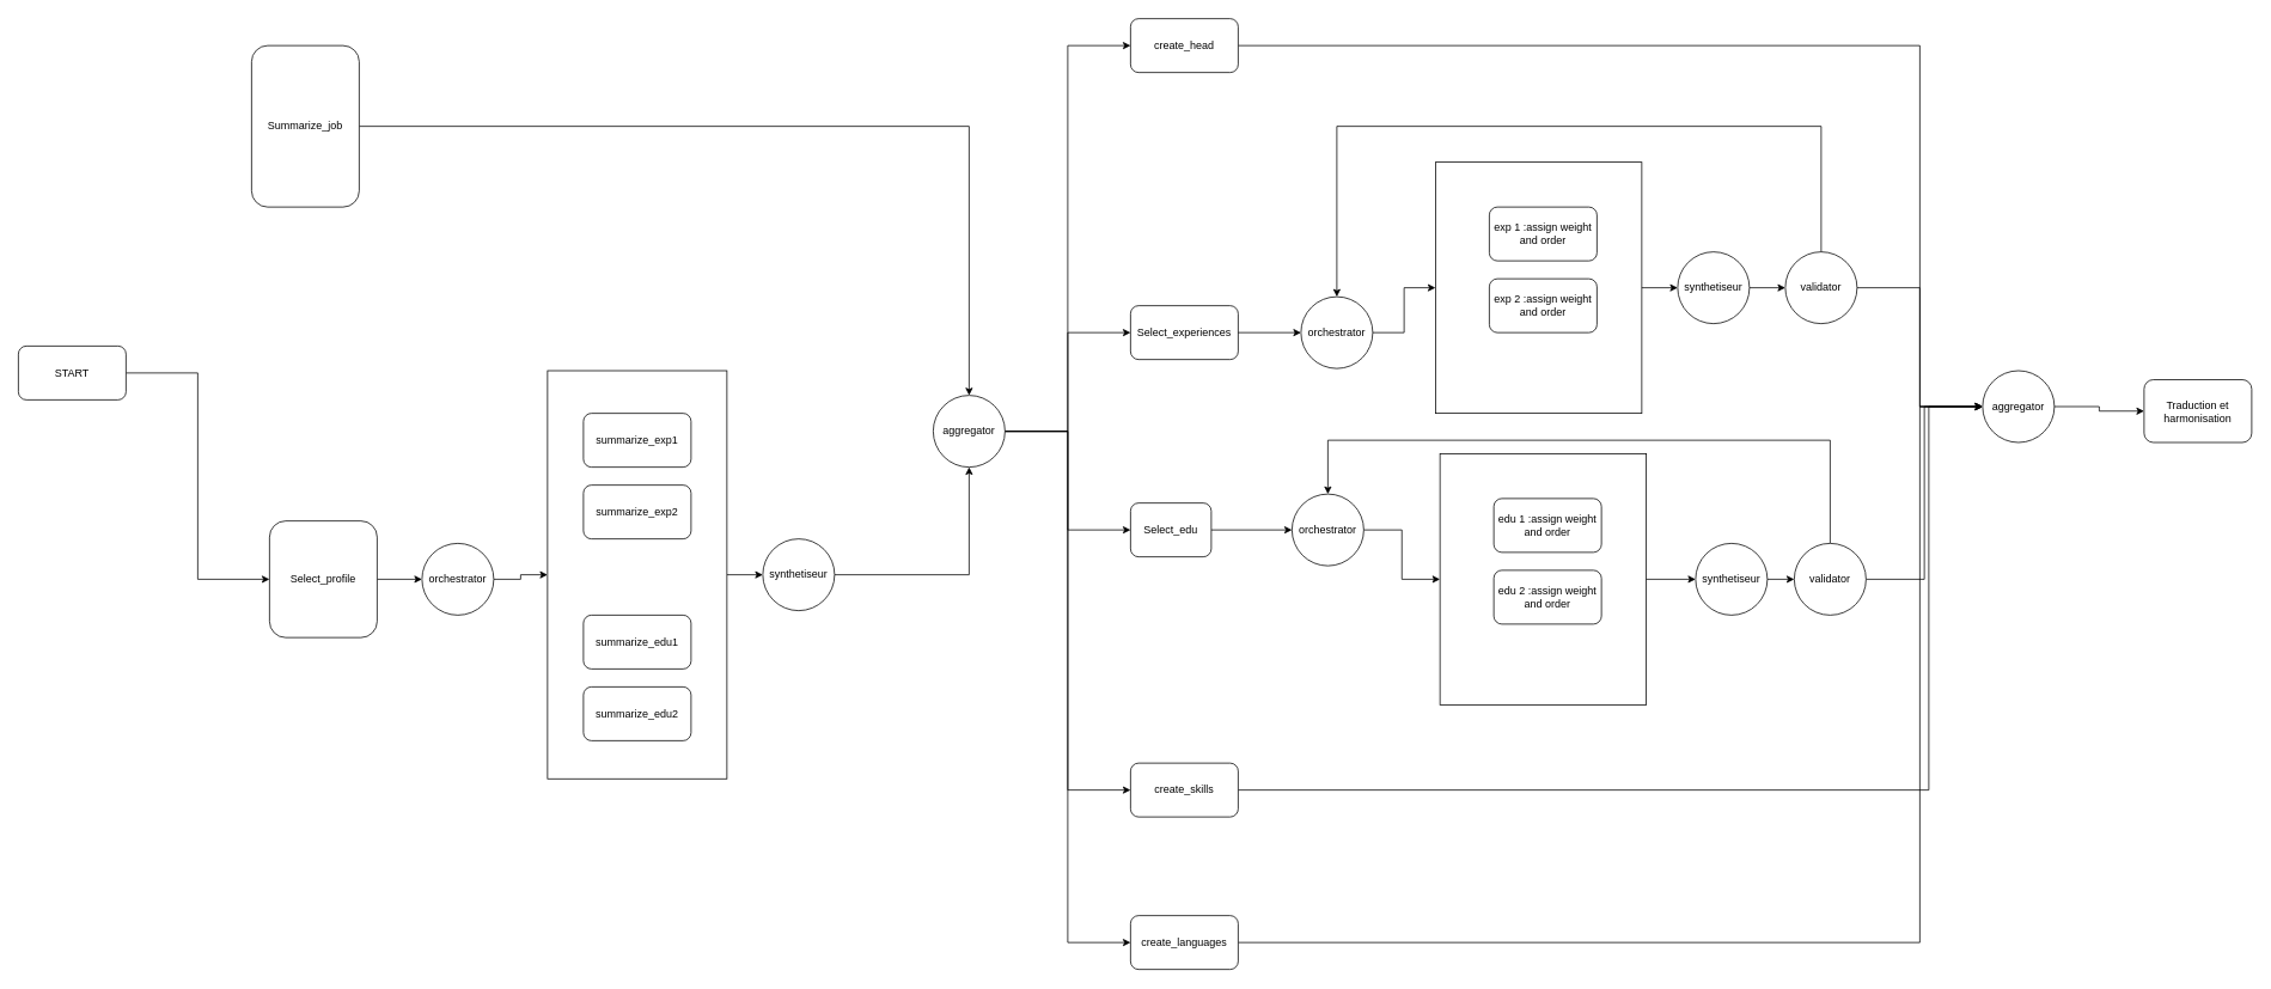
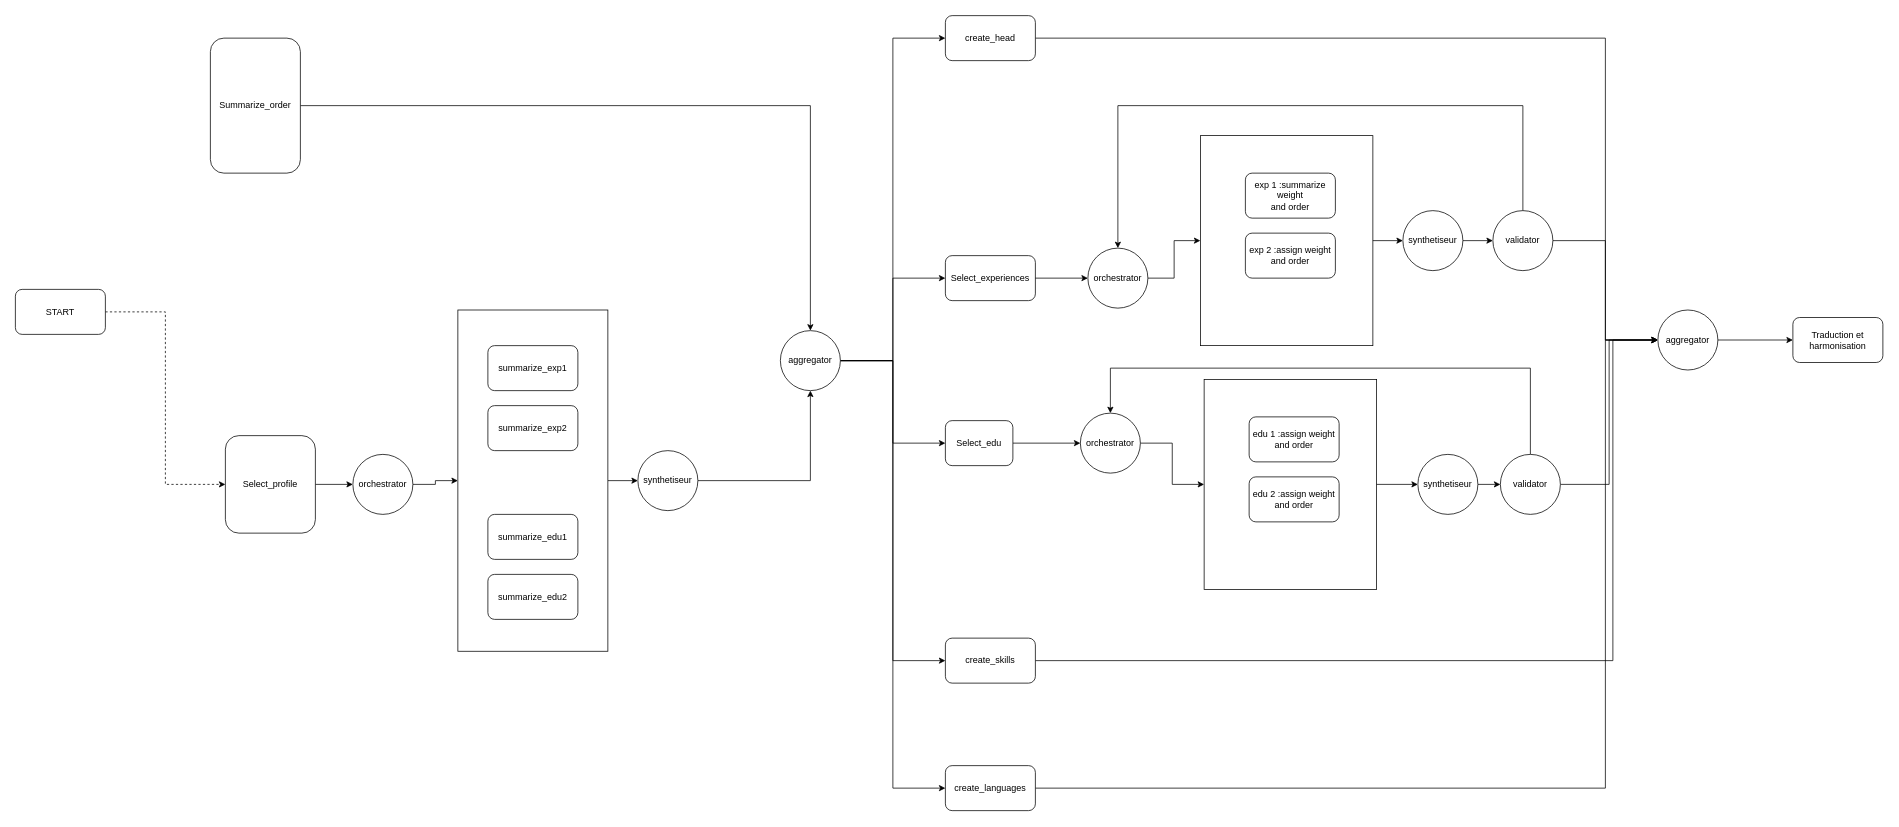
  <mxCell id="0" />
  <mxCell id="1" parent="0" />
  <mxCell id="2" style="edgeStyle=orthogonalEdgeStyle;rounded=0;orthogonalLoop=1;jettySize=auto;html=1;exitX=1;exitY=0.5;exitDx=0;exitDy=0;entryX=0;entryY=0.5;entryDx=0;entryDy=0;" edge="1" parent="1" source="3" target="26"><mxGeometry relative="1" as="geometry" /></mxCell>
  <mxCell id="3" value="" style="rounded=0;whiteSpace=wrap;html=1;" vertex="1" parent="1"><mxGeometry x="610" y="412.5" width="200" height="455" as="geometry" /></mxCell>
  <mxCell id="4" style="edgeStyle=orthogonalEdgeStyle;rounded=0;orthogonalLoop=1;jettySize=auto;html=1;exitX=1;exitY=0.5;exitDx=0;exitDy=0;entryX=0.5;entryY=0;entryDx=0;entryDy=0;" edge="1" parent="1" source="5" target="22"><mxGeometry relative="1" as="geometry" /></mxCell>
- <mxCell id="5" value="Summarize_job" style="rounded=1;whiteSpace=wrap;html=1;" vertex="1" parent="1"><mxGeometry x="280" y="50" width="120" height="180" as="geometry" /></mxCell>
+ <mxCell id="5" value="Summarize_order" style="rounded=1;whiteSpace=wrap;html=1;" vertex="1" parent="1"><mxGeometry x="280" y="50" width="120" height="180" as="geometry" /></mxCell>
  <mxCell id="6" style="edgeStyle=orthogonalEdgeStyle;rounded=0;orthogonalLoop=1;jettySize=auto;html=1;exitX=1;exitY=0.5;exitDx=0;exitDy=0;entryX=0;entryY=0.5;entryDx=0;entryDy=0;" edge="1" parent="1" source="7" target="24"><mxGeometry relative="1" as="geometry" /></mxCell>
  <mxCell id="7" value="Select_profile" style="whiteSpace=wrap;html=1;rounded=1;" vertex="1" parent="1"><mxGeometry x="300" y="580" width="120" height="130" as="geometry" /></mxCell>
  <mxCell id="8" value="summarize_exp1" style="whiteSpace=wrap;html=1;rounded=1;" vertex="1" parent="1"><mxGeometry x="650" y="460" width="120" height="60" as="geometry" /></mxCell>
  <mxCell id="9" value="summarize_exp2" style="whiteSpace=wrap;html=1;rounded=1;" vertex="1" parent="1"><mxGeometry x="650" y="540" width="120" height="60" as="geometry" /></mxCell>
  <mxCell id="10" value="summarize_edu1" style="whiteSpace=wrap;html=1;rounded=1;" vertex="1" parent="1"><mxGeometry x="650" y="685" width="120" height="60" as="geometry" /></mxCell>
  <mxCell id="11" value="summarize_edu2" style="whiteSpace=wrap;html=1;rounded=1;" vertex="1" parent="1"><mxGeometry x="650" y="765" width="120" height="60" as="geometry" /></mxCell>
  <mxCell id="12" value="Select_experiences" style="rounded=1;whiteSpace=wrap;html=1;" vertex="1" parent="1"><mxGeometry x="1260" y="340" width="120" height="60" as="geometry" /></mxCell>
  <mxCell id="13" style="edgeStyle=orthogonalEdgeStyle;rounded=0;orthogonalLoop=1;jettySize=auto;html=1;exitX=1;exitY=0.5;exitDx=0;exitDy=0;entryX=0;entryY=0.5;entryDx=0;entryDy=0;" edge="1" parent="1" source="14" target="35"><mxGeometry relative="1" as="geometry" /></mxCell>
  <mxCell id="14" value="Select_edu" style="rounded=1;whiteSpace=wrap;html=1;" vertex="1" parent="1"><mxGeometry x="1260" y="560" width="90" height="60" as="geometry" /></mxCell>
- <mxCell id="15" style="edgeStyle=orthogonalEdgeStyle;rounded=0;orthogonalLoop=1;jettySize=auto;html=1;exitX=1;exitY=0.5;exitDx=0;exitDy=0;entryX=0;entryY=0.5;entryDx=0;entryDy=0;" edge="1" parent="1" source="16" target="7"><mxGeometry relative="1" as="geometry" /></mxCell>
+ <mxCell id="15" style="edgeStyle=orthogonalEdgeStyle;rounded=0;orthogonalLoop=1;jettySize=auto;html=1;exitX=1;exitY=0.5;exitDx=0;exitDy=0;entryX=0;entryY=0.5;entryDx=0;entryDy=0;dashed=1;" edge="1" parent="1" source="16" target="7"><mxGeometry relative="1" as="geometry" /></mxCell>
  <mxCell id="16" value="START" style="rounded=1;whiteSpace=wrap;html=1;" vertex="1" parent="1"><mxGeometry x="20" y="385" width="120" height="60" as="geometry" /></mxCell>
  <mxCell id="17" style="edgeStyle=orthogonalEdgeStyle;rounded=0;orthogonalLoop=1;jettySize=auto;html=1;exitX=1;exitY=0.5;exitDx=0;exitDy=0;entryX=0;entryY=0.5;entryDx=0;entryDy=0;" edge="1" parent="1" source="22" target="12"><mxGeometry relative="1" as="geometry" /></mxCell>
  <mxCell id="18" style="edgeStyle=orthogonalEdgeStyle;rounded=0;orthogonalLoop=1;jettySize=auto;html=1;exitX=1;exitY=0.5;exitDx=0;exitDy=0;entryX=0;entryY=0.5;entryDx=0;entryDy=0;" edge="1" parent="1" source="22" target="14"><mxGeometry relative="1" as="geometry" /></mxCell>
  <mxCell id="19" style="edgeStyle=orthogonalEdgeStyle;rounded=0;orthogonalLoop=1;jettySize=auto;html=1;exitX=1;exitY=0.5;exitDx=0;exitDy=0;entryX=0;entryY=0.5;entryDx=0;entryDy=0;" edge="1" parent="1" source="22" target="28"><mxGeometry relative="1" as="geometry" /></mxCell>
  <mxCell id="20" style="edgeStyle=orthogonalEdgeStyle;rounded=0;orthogonalLoop=1;jettySize=auto;html=1;exitX=1;exitY=0.5;exitDx=0;exitDy=0;entryX=0;entryY=0.5;entryDx=0;entryDy=0;" edge="1" parent="1" source="22" target="30"><mxGeometry relative="1" as="geometry" /></mxCell>
  <mxCell id="21" style="edgeStyle=orthogonalEdgeStyle;rounded=0;orthogonalLoop=1;jettySize=auto;html=1;exitX=1;exitY=0.5;exitDx=0;exitDy=0;entryX=0;entryY=0.5;entryDx=0;entryDy=0;" edge="1" parent="1" source="22" target="57"><mxGeometry relative="1" as="geometry" /></mxCell>
  <mxCell id="22" value="aggregator" style="ellipse;whiteSpace=wrap;html=1;aspect=fixed;" vertex="1" parent="1"><mxGeometry x="1040" y="440" width="80" height="80" as="geometry" /></mxCell>
  <mxCell id="23" style="edgeStyle=orthogonalEdgeStyle;rounded=0;orthogonalLoop=1;jettySize=auto;html=1;exitX=1;exitY=0.5;exitDx=0;exitDy=0;entryX=0;entryY=0.5;entryDx=0;entryDy=0;" edge="1" parent="1" source="24" target="3"><mxGeometry relative="1" as="geometry" /></mxCell>
  <mxCell id="24" value="orchestrator" style="ellipse;whiteSpace=wrap;html=1;aspect=fixed;" vertex="1" parent="1"><mxGeometry x="470" y="605" width="80" height="80" as="geometry" /></mxCell>
  <mxCell id="25" style="edgeStyle=orthogonalEdgeStyle;rounded=0;orthogonalLoop=1;jettySize=auto;html=1;exitX=1;exitY=0.5;exitDx=0;exitDy=0;entryX=0.5;entryY=1;entryDx=0;entryDy=0;" edge="1" parent="1" source="26" target="22"><mxGeometry relative="1" as="geometry" /></mxCell>
  <mxCell id="26" value="synthetiseur" style="ellipse;whiteSpace=wrap;html=1;aspect=fixed;" vertex="1" parent="1"><mxGeometry x="850" y="600" width="80" height="80" as="geometry" /></mxCell>
  <mxCell id="27" style="edgeStyle=orthogonalEdgeStyle;rounded=0;orthogonalLoop=1;jettySize=auto;html=1;exitX=1;exitY=0.5;exitDx=0;exitDy=0;entryX=0;entryY=0.5;entryDx=0;entryDy=0;" edge="1" parent="1" source="28" target="59"><mxGeometry relative="1" as="geometry"><Array as="points"><mxPoint x="2140" y="50" /><mxPoint x="2140" y="453" /></Array></mxGeometry></mxCell>
  <mxCell id="28" value="create_head" style="rounded=1;whiteSpace=wrap;html=1;" vertex="1" parent="1"><mxGeometry x="1260" y="20" width="120" height="60" as="geometry" /></mxCell>
  <mxCell id="29" style="edgeStyle=orthogonalEdgeStyle;rounded=0;orthogonalLoop=1;jettySize=auto;html=1;exitX=1;exitY=0.5;exitDx=0;exitDy=0;entryX=0;entryY=0.5;entryDx=0;entryDy=0;" edge="1" parent="1" source="30" target="59"><mxGeometry relative="1" as="geometry"><Array as="points"><mxPoint x="2150" y="880" /><mxPoint x="2150" y="453" /></Array></mxGeometry></mxCell>
  <mxCell id="30" value="create_skills" style="rounded=1;whiteSpace=wrap;html=1;" vertex="1" parent="1"><mxGeometry x="1260" y="850" width="120" height="60" as="geometry" /></mxCell>
  <mxCell id="31" value="" style="edgeStyle=orthogonalEdgeStyle;rounded=0;orthogonalLoop=1;jettySize=auto;html=1;" edge="1" parent="1" source="12" target="33"><mxGeometry relative="1" as="geometry"><mxPoint x="1380" y="370" as="sourcePoint" /><mxPoint x="1580" y="370" as="targetPoint" /></mxGeometry></mxCell>
  <mxCell id="32" style="edgeStyle=orthogonalEdgeStyle;rounded=0;orthogonalLoop=1;jettySize=auto;html=1;exitX=1;exitY=0.5;exitDx=0;exitDy=0;" edge="1" parent="1" source="33" target="37"><mxGeometry relative="1" as="geometry" /></mxCell>
  <mxCell id="33" value="orchestrator" style="ellipse;whiteSpace=wrap;html=1;aspect=fixed;" vertex="1" parent="1"><mxGeometry x="1450" y="330" width="80" height="80" as="geometry" /></mxCell>
  <mxCell id="34" style="edgeStyle=orthogonalEdgeStyle;rounded=0;orthogonalLoop=1;jettySize=auto;html=1;exitX=1;exitY=0.5;exitDx=0;exitDy=0;" edge="1" parent="1" source="35" target="41"><mxGeometry relative="1" as="geometry" /></mxCell>
  <mxCell id="35" value="orchestrator" style="ellipse;whiteSpace=wrap;html=1;aspect=fixed;" vertex="1" parent="1"><mxGeometry x="1440" y="550" width="80" height="80" as="geometry" /></mxCell>
  <mxCell id="36" value="" style="group" vertex="1" connectable="0" parent="1"><mxGeometry x="1600" y="180" width="230" height="280" as="geometry" /></mxCell>
  <mxCell id="37" value="" style="rounded=0;whiteSpace=wrap;html=1;" vertex="1" parent="36"><mxGeometry width="230" height="280" as="geometry" /></mxCell>
- <mxCell id="38" value="exp 1 :assign weight&lt;div&gt;and order&lt;/div&gt;" style="whiteSpace=wrap;html=1;rounded=1;" vertex="1" parent="36"><mxGeometry x="60" y="50" width="120" height="60" as="geometry" /></mxCell>
+ <mxCell id="38" value="exp 1 :summarize weight&lt;div&gt;and order&lt;/div&gt;" style="whiteSpace=wrap;html=1;rounded=1;" vertex="1" parent="36"><mxGeometry x="60" y="50" width="120" height="60" as="geometry" /></mxCell>
  <mxCell id="39" value="exp 2 :assign weight&lt;div&gt;and order&lt;/div&gt;" style="whiteSpace=wrap;html=1;rounded=1;" vertex="1" parent="36"><mxGeometry x="60" y="130" width="120" height="60" as="geometry" /></mxCell>
  <mxCell id="40" value="" style="group" vertex="1" connectable="0" parent="1"><mxGeometry x="1605" y="505" width="230" height="280" as="geometry" /></mxCell>
  <mxCell id="41" value="" style="rounded=0;whiteSpace=wrap;html=1;" vertex="1" parent="40"><mxGeometry width="230" height="280" as="geometry" /></mxCell>
  <mxCell id="42" value="edu 1 :assign weight&lt;div&gt;and order&lt;/div&gt;" style="whiteSpace=wrap;html=1;rounded=1;" vertex="1" parent="40"><mxGeometry x="60" y="50" width="120" height="60" as="geometry" /></mxCell>
  <mxCell id="43" value="edu 2 :assign weight&lt;div&gt;and order&lt;/div&gt;" style="whiteSpace=wrap;html=1;rounded=1;" vertex="1" parent="40"><mxGeometry x="60" y="130" width="120" height="60" as="geometry" /></mxCell>
  <mxCell id="44" style="edgeStyle=orthogonalEdgeStyle;rounded=0;orthogonalLoop=1;jettySize=auto;html=1;exitX=1;exitY=0.5;exitDx=0;exitDy=0;" edge="1" parent="1" source="45" target="52"><mxGeometry relative="1" as="geometry" /></mxCell>
  <mxCell id="45" value="synthetiseur" style="ellipse;whiteSpace=wrap;html=1;aspect=fixed;" vertex="1" parent="1"><mxGeometry x="1870" y="280" width="80" height="80" as="geometry" /></mxCell>
  <mxCell id="46" style="edgeStyle=orthogonalEdgeStyle;rounded=0;orthogonalLoop=1;jettySize=auto;html=1;exitX=1;exitY=0.5;exitDx=0;exitDy=0;entryX=0;entryY=0.5;entryDx=0;entryDy=0;" edge="1" parent="1" source="47" target="55"><mxGeometry relative="1" as="geometry" /></mxCell>
  <mxCell id="47" value="synthetiseur" style="ellipse;whiteSpace=wrap;html=1;aspect=fixed;" vertex="1" parent="1"><mxGeometry x="1890" y="605" width="80" height="80" as="geometry" /></mxCell>
  <mxCell id="48" style="edgeStyle=orthogonalEdgeStyle;rounded=0;orthogonalLoop=1;jettySize=auto;html=1;exitX=1;exitY=0.5;exitDx=0;exitDy=0;" edge="1" parent="1" source="37" target="45"><mxGeometry relative="1" as="geometry" /></mxCell>
  <mxCell id="49" style="edgeStyle=orthogonalEdgeStyle;rounded=0;orthogonalLoop=1;jettySize=auto;html=1;exitX=1;exitY=0.5;exitDx=0;exitDy=0;entryX=0;entryY=0.5;entryDx=0;entryDy=0;" edge="1" parent="1" source="41" target="47"><mxGeometry relative="1" as="geometry" /></mxCell>
  <mxCell id="50" style="edgeStyle=orthogonalEdgeStyle;rounded=0;orthogonalLoop=1;jettySize=auto;html=1;exitX=0.5;exitY=0;exitDx=0;exitDy=0;entryX=0.5;entryY=0;entryDx=0;entryDy=0;" edge="1" parent="1" source="52" target="33"><mxGeometry relative="1" as="geometry"><Array as="points"><mxPoint x="2030" y="140" /><mxPoint x="1490" y="140" /></Array></mxGeometry></mxCell>
  <mxCell id="51" style="edgeStyle=orthogonalEdgeStyle;rounded=0;orthogonalLoop=1;jettySize=auto;html=1;exitX=1;exitY=0.5;exitDx=0;exitDy=0;entryX=0;entryY=0.5;entryDx=0;entryDy=0;" edge="1" parent="1" source="52" target="59"><mxGeometry relative="1" as="geometry" /></mxCell>
  <mxCell id="52" value="validator" style="ellipse;whiteSpace=wrap;html=1;aspect=fixed;" vertex="1" parent="1"><mxGeometry x="1990" y="280" width="80" height="80" as="geometry" /></mxCell>
  <mxCell id="53" style="edgeStyle=orthogonalEdgeStyle;rounded=0;orthogonalLoop=1;jettySize=auto;html=1;exitX=0.5;exitY=0;exitDx=0;exitDy=0;entryX=0.5;entryY=0;entryDx=0;entryDy=0;" edge="1" parent="1" source="55" target="35"><mxGeometry relative="1" as="geometry"><Array as="points"><mxPoint x="2040" y="490" /><mxPoint x="1480" y="490" /></Array></mxGeometry></mxCell>
  <mxCell id="54" style="edgeStyle=orthogonalEdgeStyle;rounded=0;orthogonalLoop=1;jettySize=auto;html=1;exitX=1;exitY=0.5;exitDx=0;exitDy=0;entryX=0;entryY=0.5;entryDx=0;entryDy=0;" edge="1" parent="1" source="55" target="59"><mxGeometry relative="1" as="geometry" /></mxCell>
  <mxCell id="55" value="validator" style="ellipse;whiteSpace=wrap;html=1;aspect=fixed;" vertex="1" parent="1"><mxGeometry x="2000" y="605" width="80" height="80" as="geometry" /></mxCell>
  <mxCell id="56" style="edgeStyle=orthogonalEdgeStyle;rounded=0;orthogonalLoop=1;jettySize=auto;html=1;exitX=1;exitY=0.5;exitDx=0;exitDy=0;entryX=0;entryY=0.5;entryDx=0;entryDy=0;" edge="1" parent="1" source="57" target="59"><mxGeometry relative="1" as="geometry"><Array as="points"><mxPoint x="2140" y="1050" /><mxPoint x="2140" y="453" /></Array></mxGeometry></mxCell>
  <mxCell id="57" value="create_languages" style="rounded=1;whiteSpace=wrap;html=1;" vertex="1" parent="1"><mxGeometry x="1260" y="1020" width="120" height="60" as="geometry" /></mxCell>
  <mxCell id="58" style="edgeStyle=orthogonalEdgeStyle;rounded=0;orthogonalLoop=1;jettySize=auto;html=1;exitX=1;exitY=0.5;exitDx=0;exitDy=0;entryX=0;entryY=0.5;entryDx=0;entryDy=0;" edge="1" parent="1" source="59" target="60"><mxGeometry relative="1" as="geometry" /></mxCell>
  <mxCell id="59" value="aggregator" style="ellipse;whiteSpace=wrap;html=1;aspect=fixed;" vertex="1" parent="1"><mxGeometry x="2210" y="412.5" width="80" height="80" as="geometry" /></mxCell>
- <mxCell id="60" value="Traduction et harmonisation" style="rounded=1;whiteSpace=wrap;html=1;" vertex="1" parent="1"><mxGeometry x="2390" y="422.5" width="120" height="70" as="geometry" /></mxCell>
+ <mxCell id="60" value="Traduction et harmonisation" style="rounded=1;whiteSpace=wrap;html=1;" vertex="1" parent="1"><mxGeometry x="2390" y="422.5" width="120" height="60" as="geometry" /></mxCell>
